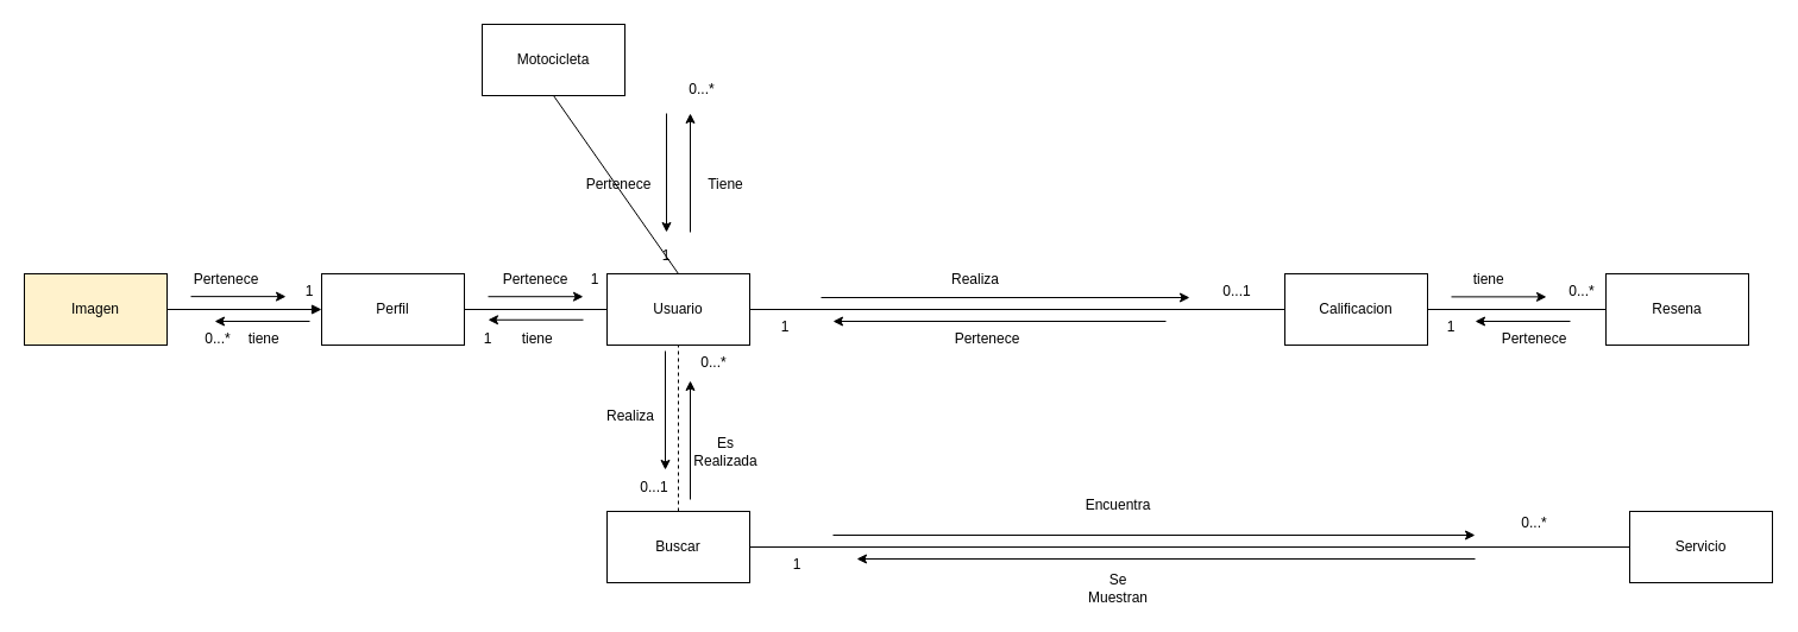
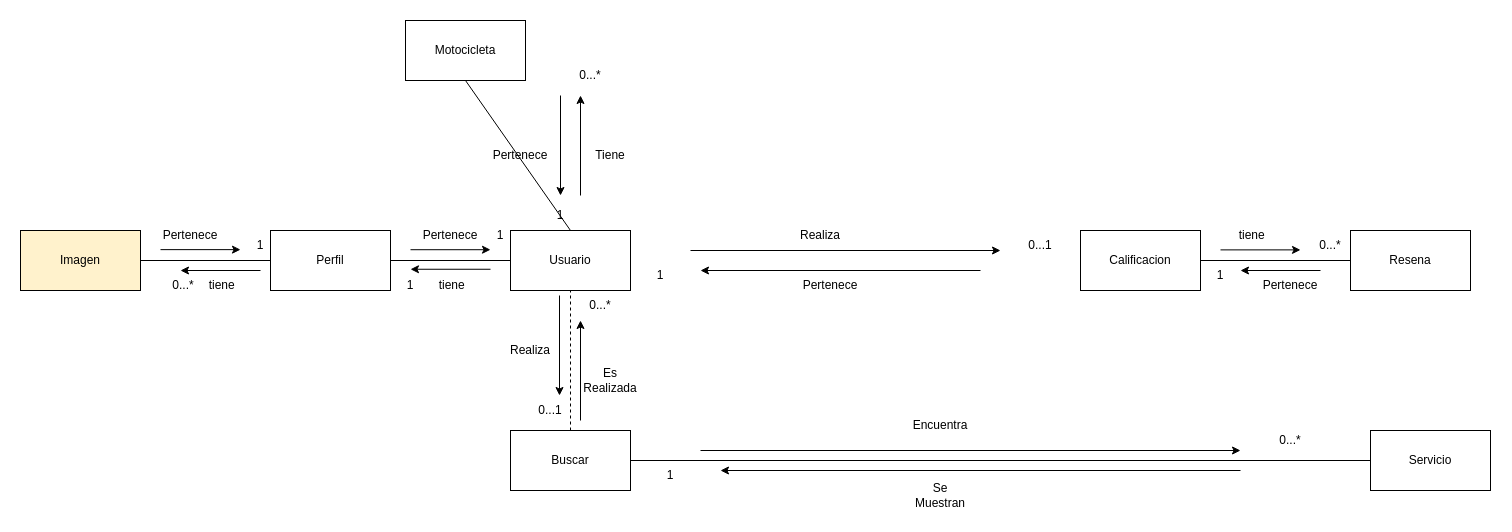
  <mxCell id="0" />
  <mxCell id="1" parent="0" />
  <mxCell id="2" value="Motocicleta" style="rounded=0;whiteSpace=wrap;html=1;" vertex="1" parent="1"><mxGeometry x="405" y="20" width="120" height="60" as="geometry" /></mxCell>
  <mxCell id="3" value="Usuario" style="rounded=0;whiteSpace=wrap;html=1;" vertex="1" parent="1"><mxGeometry x="510" y="230" width="120" height="60" as="geometry" /></mxCell>
  <mxCell id="4" value="Buscar" style="rounded=0;whiteSpace=wrap;html=1;" vertex="1" parent="1"><mxGeometry x="510" y="430" width="120" height="60" as="geometry" /></mxCell>
  <mxCell id="5" value="Calificacion" style="rounded=0;whiteSpace=wrap;html=1;" vertex="1" parent="1"><mxGeometry x="1080" y="230" width="120" height="60" as="geometry" /></mxCell>
  <mxCell id="6" value="" style="endArrow=none;html=1;rounded=0;entryX=0.5;entryY=1;entryDx=0;entryDy=0;exitX=0.5;exitY=0;exitDx=0;exitDy=0;" edge="1" parent="1" source="3" target="2"><mxGeometry width="50" height="50" relative="1" as="geometry"><mxPoint x="600" y="180" as="sourcePoint" /><mxPoint x="650" y="130" as="targetPoint" /></mxGeometry></mxCell>
  <mxCell id="7" value="" style="endArrow=none;html=1;rounded=0;entryX=0.5;entryY=1;entryDx=0;entryDy=0;exitX=0.5;exitY=0;exitDx=0;exitDy=0;dashed=1;" edge="1" parent="1" source="4" target="3"><mxGeometry width="50" height="50" relative="1" as="geometry"><mxPoint x="660" y="330" as="sourcePoint" /><mxPoint x="710" y="280" as="targetPoint" /></mxGeometry></mxCell>
- <mxCell id="8" value="" style="endArrow=none;html=1;rounded=0;exitX=1;exitY=0.5;exitDx=0;exitDy=0;entryX=0;entryY=0.5;entryDx=0;entryDy=0;" edge="1" parent="1" source="3" target="5"><mxGeometry width="50" height="50" relative="1" as="geometry"><mxPoint x="727" y="260" as="sourcePoint" /><mxPoint y="280" as="targetPoint" x="980" /></mxGeometry></mxCell>
  <mxCell id="9" value="Tiene" style="text;html=1;align=center;verticalAlign=middle;whiteSpace=wrap;rounded=0;" vertex="1" parent="1"><mxGeometry x="580" y="140" width="60" height="30" as="geometry" /></mxCell>
  <mxCell id="10" value="" style="endArrow=classic;html=1;rounded=0;" edge="1" parent="1"><mxGeometry width="50" height="50" relative="1" as="geometry"><mxPoint x="580" y="195" as="sourcePoint" /><mxPoint x="580" y="95" as="targetPoint" /></mxGeometry></mxCell>
  <mxCell id="11" value="" style="endArrow=classic;html=1;rounded=0;" edge="1" parent="1"><mxGeometry width="50" height="50" relative="1" as="geometry"><mxPoint x="560" y="95" as="sourcePoint" /><mxPoint x="560" y="195" as="targetPoint" /></mxGeometry></mxCell>
  <mxCell id="12" value="0...*" style="text;html=1;align=center;verticalAlign=middle;whiteSpace=wrap;rounded=0;" vertex="1" parent="1"><mxGeometry x="560" y="60" width="60" height="30" as="geometry" /></mxCell>
  <mxCell id="13" value="Pertenece" style="text;html=1;align=center;verticalAlign=middle;whiteSpace=wrap;rounded=0;" vertex="1" parent="1"><mxGeometry x="490" y="140" width="60" height="30" as="geometry" /></mxCell>
  <mxCell id="14" value="1" style="text;html=1;align=center;verticalAlign=middle;whiteSpace=wrap;rounded=0;" vertex="1" parent="1"><mxGeometry x="530" y="200" width="60" height="30" as="geometry" /></mxCell>
  <mxCell id="15" value="Pertenece" style="text;html=1;align=center;verticalAlign=middle;whiteSpace=wrap;rounded=0;" vertex="1" parent="1"><mxGeometry x="800" y="270" width="60" height="30" as="geometry" /></mxCell>
  <mxCell id="16" value="Realiza" style="text;html=1;align=center;verticalAlign=middle;whiteSpace=wrap;rounded=0;" vertex="1" parent="1"><mxGeometry x="790" y="220" width="60" height="30" as="geometry" /></mxCell>
  <mxCell id="17" value="" style="endArrow=classic;html=1;rounded=0;" edge="1" parent="1"><mxGeometry width="50" height="50" relative="1" as="geometry"><mxPoint x="690" y="250" as="sourcePoint" /><mxPoint x="1000" y="250" as="targetPoint" /></mxGeometry></mxCell>
  <mxCell id="18" value="" style="endArrow=classic;html=1;rounded=0;" edge="1" parent="1"><mxGeometry width="50" height="50" relative="1" as="geometry"><mxPoint y="270" as="sourcePoint" x="980" /><mxPoint x="700" y="270" as="targetPoint" /></mxGeometry></mxCell>
  <mxCell id="19" value="0...1" style="text;html=1;align=center;verticalAlign=middle;whiteSpace=wrap;rounded=0;" vertex="1" parent="1"><mxGeometry x="1010" y="230" width="60" height="30" as="geometry" /></mxCell>
  <mxCell id="20" value="1" style="text;html=1;align=center;verticalAlign=middle;whiteSpace=wrap;rounded=0;" vertex="1" parent="1"><mxGeometry x="630" y="260" width="60" height="30" as="geometry" /></mxCell>
  <mxCell id="21" value="Se Muestran" style="text;html=1;align=center;verticalAlign=middle;whiteSpace=wrap;rounded=0;" vertex="1" parent="1"><mxGeometry x="910" y="480" width="60" height="30" as="geometry" /></mxCell>
  <mxCell id="22" value="Encuentra" style="text;html=1;align=center;verticalAlign=middle;whiteSpace=wrap;rounded=0;" vertex="1" parent="1"><mxGeometry x="910" y="410" width="60" height="30" as="geometry" /></mxCell>
  <mxCell id="23" value="" style="endArrow=classic;html=1;rounded=0;" edge="1" parent="1"><mxGeometry width="50" height="50" relative="1" as="geometry"><mxPoint x="700" y="450" as="sourcePoint" /><mxPoint x="1240" y="450" as="targetPoint" /></mxGeometry></mxCell>
  <mxCell id="24" value="" style="endArrow=classic;html=1;rounded=0;" edge="1" parent="1"><mxGeometry width="50" height="50" relative="1" as="geometry"><mxPoint x="1240" y="470" as="sourcePoint" /><mxPoint x="720" y="470" as="targetPoint" /></mxGeometry></mxCell>
  <mxCell id="25" value="Es Realizada" style="text;html=1;align=center;verticalAlign=middle;whiteSpace=wrap;rounded=0;" vertex="1" parent="1"><mxGeometry x="580" y="365" width="60" height="30" as="geometry" /></mxCell>
  <mxCell id="26" value="" style="endArrow=classic;html=1;rounded=0;" edge="1" parent="1"><mxGeometry width="50" height="50" relative="1" as="geometry"><mxPoint x="580" y="420" as="sourcePoint" /><mxPoint x="580" y="320" as="targetPoint" /></mxGeometry></mxCell>
  <mxCell id="27" value="" style="endArrow=classic;html=1;rounded=0;" edge="1" parent="1"><mxGeometry width="50" height="50" relative="1" as="geometry"><mxPoint x="559" y="295" as="sourcePoint" /><mxPoint x="559" y="395" as="targetPoint" /></mxGeometry></mxCell>
  <mxCell id="28" value="Realiza" style="text;html=1;align=center;verticalAlign=middle;whiteSpace=wrap;rounded=0;" vertex="1" parent="1"><mxGeometry x="500" y="335" width="60" height="30" as="geometry" /></mxCell>
  <mxCell id="29" value="0...1" style="text;html=1;align=center;verticalAlign=middle;whiteSpace=wrap;rounded=0;" vertex="1" parent="1"><mxGeometry x="520" y="395" width="60" height="30" as="geometry" /></mxCell>
  <mxCell id="30" value="0...*" style="text;html=1;align=center;verticalAlign=middle;whiteSpace=wrap;rounded=0;" vertex="1" parent="1"><mxGeometry x="570" y="290" width="60" height="30" as="geometry" /></mxCell>
  <mxCell id="31" value="0...*" style="text;html=1;align=center;verticalAlign=middle;whiteSpace=wrap;rounded=0;" vertex="1" parent="1"><mxGeometry x="1260" y="425" width="60" height="30" as="geometry" /></mxCell>
  <mxCell id="32" value="1" style="text;html=1;align=center;verticalAlign=middle;whiteSpace=wrap;rounded=0;" vertex="1" parent="1"><mxGeometry x="640" y="460" width="60" height="30" as="geometry" /></mxCell>
  <mxCell id="33" value="Resena" style="rounded=0;whiteSpace=wrap;html=1;" vertex="1" parent="1"><mxGeometry x="1350" y="230" width="120" height="60" as="geometry" /></mxCell>
  <mxCell id="34" value="" style="endArrow=none;html=1;rounded=0;entryX=0;entryY=0.5;entryDx=0;entryDy=0;exitX=1;exitY=0.5;exitDx=0;exitDy=0;" edge="1" parent="1" source="5" target="33"><mxGeometry width="50" height="50" relative="1" as="geometry"><mxPoint x="1190" y="330" as="sourcePoint" /><mxPoint x="1240" y="280" as="targetPoint" /></mxGeometry></mxCell>
  <mxCell id="35" value="Pertenece" style="text;html=1;align=center;verticalAlign=middle;whiteSpace=wrap;rounded=0;" vertex="1" parent="1"><mxGeometry x="1260" y="270" width="60" height="30" as="geometry" /></mxCell>
  <mxCell id="36" value="&amp;nbsp;tiene" style="text;html=1;align=center;verticalAlign=middle;whiteSpace=wrap;rounded=0;" vertex="1" parent="1"><mxGeometry x="1220" y="220" width="60" height="30" as="geometry" /></mxCell>
  <mxCell id="37" value="" style="endArrow=classic;html=1;rounded=0;" edge="1" parent="1"><mxGeometry width="50" height="50" relative="1" as="geometry"><mxPoint x="1220" y="249.39" as="sourcePoint" /><mxPoint x="1300" y="249.39" as="targetPoint" /></mxGeometry></mxCell>
  <mxCell id="38" value="" style="endArrow=classic;html=1;rounded=0;" edge="1" parent="1"><mxGeometry width="50" height="50" relative="1" as="geometry"><mxPoint x="1320" y="270" as="sourcePoint" /><mxPoint x="1240" y="270" as="targetPoint" /></mxGeometry></mxCell>
  <mxCell id="39" value="0...*" style="text;html=1;align=center;verticalAlign=middle;whiteSpace=wrap;rounded=0;" vertex="1" parent="1"><mxGeometry x="1300" y="230" width="60" height="30" as="geometry" /></mxCell>
  <mxCell id="40" value="1" style="text;html=1;align=center;verticalAlign=middle;whiteSpace=wrap;rounded=0;" vertex="1" parent="1"><mxGeometry x="1190" y="260" width="60" height="30" as="geometry" /></mxCell>
  <mxCell id="41" value="1" style="text;html=1;align=center;verticalAlign=middle;whiteSpace=wrap;rounded=0;" vertex="1" parent="1"><mxGeometry x="230" y="230" width="60" height="30" as="geometry" /></mxCell>
  <mxCell id="42" value="Pertenece" style="text;html=1;align=center;verticalAlign=middle;whiteSpace=wrap;rounded=0;" vertex="1" parent="1"><mxGeometry x="160" y="220" width="60" height="30" as="geometry" /></mxCell>
  <mxCell id="43" value="&amp;nbsp;tiene" style="text;html=1;align=center;verticalAlign=middle;whiteSpace=wrap;rounded=0;" vertex="1" parent="1"><mxGeometry x="190" y="269.63" width="60" height="30" as="geometry" /></mxCell>
  <mxCell id="44" value="" style="endArrow=classic;html=1;rounded=0;" edge="1" parent="1"><mxGeometry width="50" height="50" relative="1" as="geometry"><mxPoint x="160" y="249.13" as="sourcePoint" /><mxPoint x="240" y="249.13" as="targetPoint" /></mxGeometry></mxCell>
  <mxCell id="45" value="" style="endArrow=classic;html=1;rounded=0;" edge="1" parent="1"><mxGeometry width="50" height="50" relative="1" as="geometry"><mxPoint x="260" y="270" as="sourcePoint" /><mxPoint x="180" y="270" as="targetPoint" /></mxGeometry></mxCell>
  <mxCell id="46" value="Perfil" style="rounded=0;whiteSpace=wrap;html=1;" vertex="1" parent="1"><mxGeometry x="270" y="230" width="120" height="60" as="geometry" /></mxCell>
  <mxCell id="47" value="Imagen" style="rounded=0;whiteSpace=wrap;html=1;fillColor=#fff2cc;" vertex="1" parent="1"><mxGeometry x="20" y="230" width="120" height="60" as="geometry" /></mxCell>
  <mxCell id="48" value="" style="endArrow=none;html=1;rounded=0;entryX=0;entryY=0.5;entryDx=0;entryDy=0;exitX=1;exitY=0.5;exitDx=0;exitDy=0;" edge="1" parent="1" source="46" target="3"><mxGeometry width="50" height="50" relative="1" as="geometry"><mxPoint x="340" y="420" as="sourcePoint" /><mxPoint x="390" y="370" as="targetPoint" /></mxGeometry></mxCell>
  <mxCell id="49" value="Pertenece" style="text;html=1;align=center;verticalAlign=middle;whiteSpace=wrap;rounded=0;" vertex="1" parent="1"><mxGeometry x="420" y="220" width="60" height="30" as="geometry" /></mxCell>
  <mxCell id="50" value="&amp;nbsp;tiene" style="text;html=1;align=center;verticalAlign=middle;whiteSpace=wrap;rounded=0;" vertex="1" parent="1"><mxGeometry x="420" y="270" width="60" height="30" as="geometry" /></mxCell>
  <mxCell id="51" value="" style="endArrow=classic;html=1;rounded=0;" edge="1" parent="1"><mxGeometry width="50" height="50" relative="1" as="geometry"><mxPoint x="410" y="249.21" as="sourcePoint" /><mxPoint x="490" y="249.21" as="targetPoint" /></mxGeometry></mxCell>
  <mxCell id="52" value="" style="endArrow=classic;html=1;rounded=0;" edge="1" parent="1"><mxGeometry width="50" height="50" relative="1" as="geometry"><mxPoint x="490" y="268.76" as="sourcePoint" /><mxPoint x="410" y="268.76" as="targetPoint" /></mxGeometry></mxCell>
- <mxCell id="53" value="" style="endArrow=block;html=1;rounded=0;entryX=0;entryY=0.5;entryDx=0;entryDy=0;" edge="1" parent="1" source="47" target="46"><mxGeometry width="50" height="50" relative="1" as="geometry"><mxPoint x="170" y="400" as="sourcePoint" /><mxPoint x="220" y="350" as="targetPoint" /></mxGeometry></mxCell>
+ <mxCell id="53" value="" style="endArrow=none;html=1;rounded=0;entryX=0;entryY=0.5;entryDx=0;entryDy=0;" edge="1" parent="1" source="47" target="46"><mxGeometry width="50" height="50" relative="1" as="geometry"><mxPoint x="170" y="400" as="sourcePoint" /><mxPoint x="220" y="350" as="targetPoint" /></mxGeometry></mxCell>
  <mxCell id="54" value="0...*" style="text;html=1;align=center;verticalAlign=middle;whiteSpace=wrap;rounded=0;" vertex="1" parent="1"><mxGeometry x="153" y="269.63" width="60" height="30" as="geometry" /></mxCell>
  <mxCell id="55" value="1" style="text;html=1;align=center;verticalAlign=middle;whiteSpace=wrap;rounded=0;" vertex="1" parent="1"><mxGeometry x="470" y="220" width="60" height="30" as="geometry" /></mxCell>
  <mxCell id="56" value="1" style="text;html=1;align=center;verticalAlign=middle;whiteSpace=wrap;rounded=0;" vertex="1" parent="1"><mxGeometry x="380" y="270" width="60" height="30" as="geometry" /></mxCell>
  <mxCell id="57" style="edgeStyle=orthogonalEdgeStyle;rounded=0;orthogonalLoop=1;jettySize=auto;html=1;endArrow=none;endFill=0;" edge="1" parent="1" source="58" target="4"><mxGeometry relative="1" as="geometry" /></mxCell>
  <mxCell id="58" value="Servicio" style="rounded=0;whiteSpace=wrap;html=1;" vertex="1" parent="1"><mxGeometry x="1370" y="430" width="120" height="60" as="geometry" /></mxCell>
